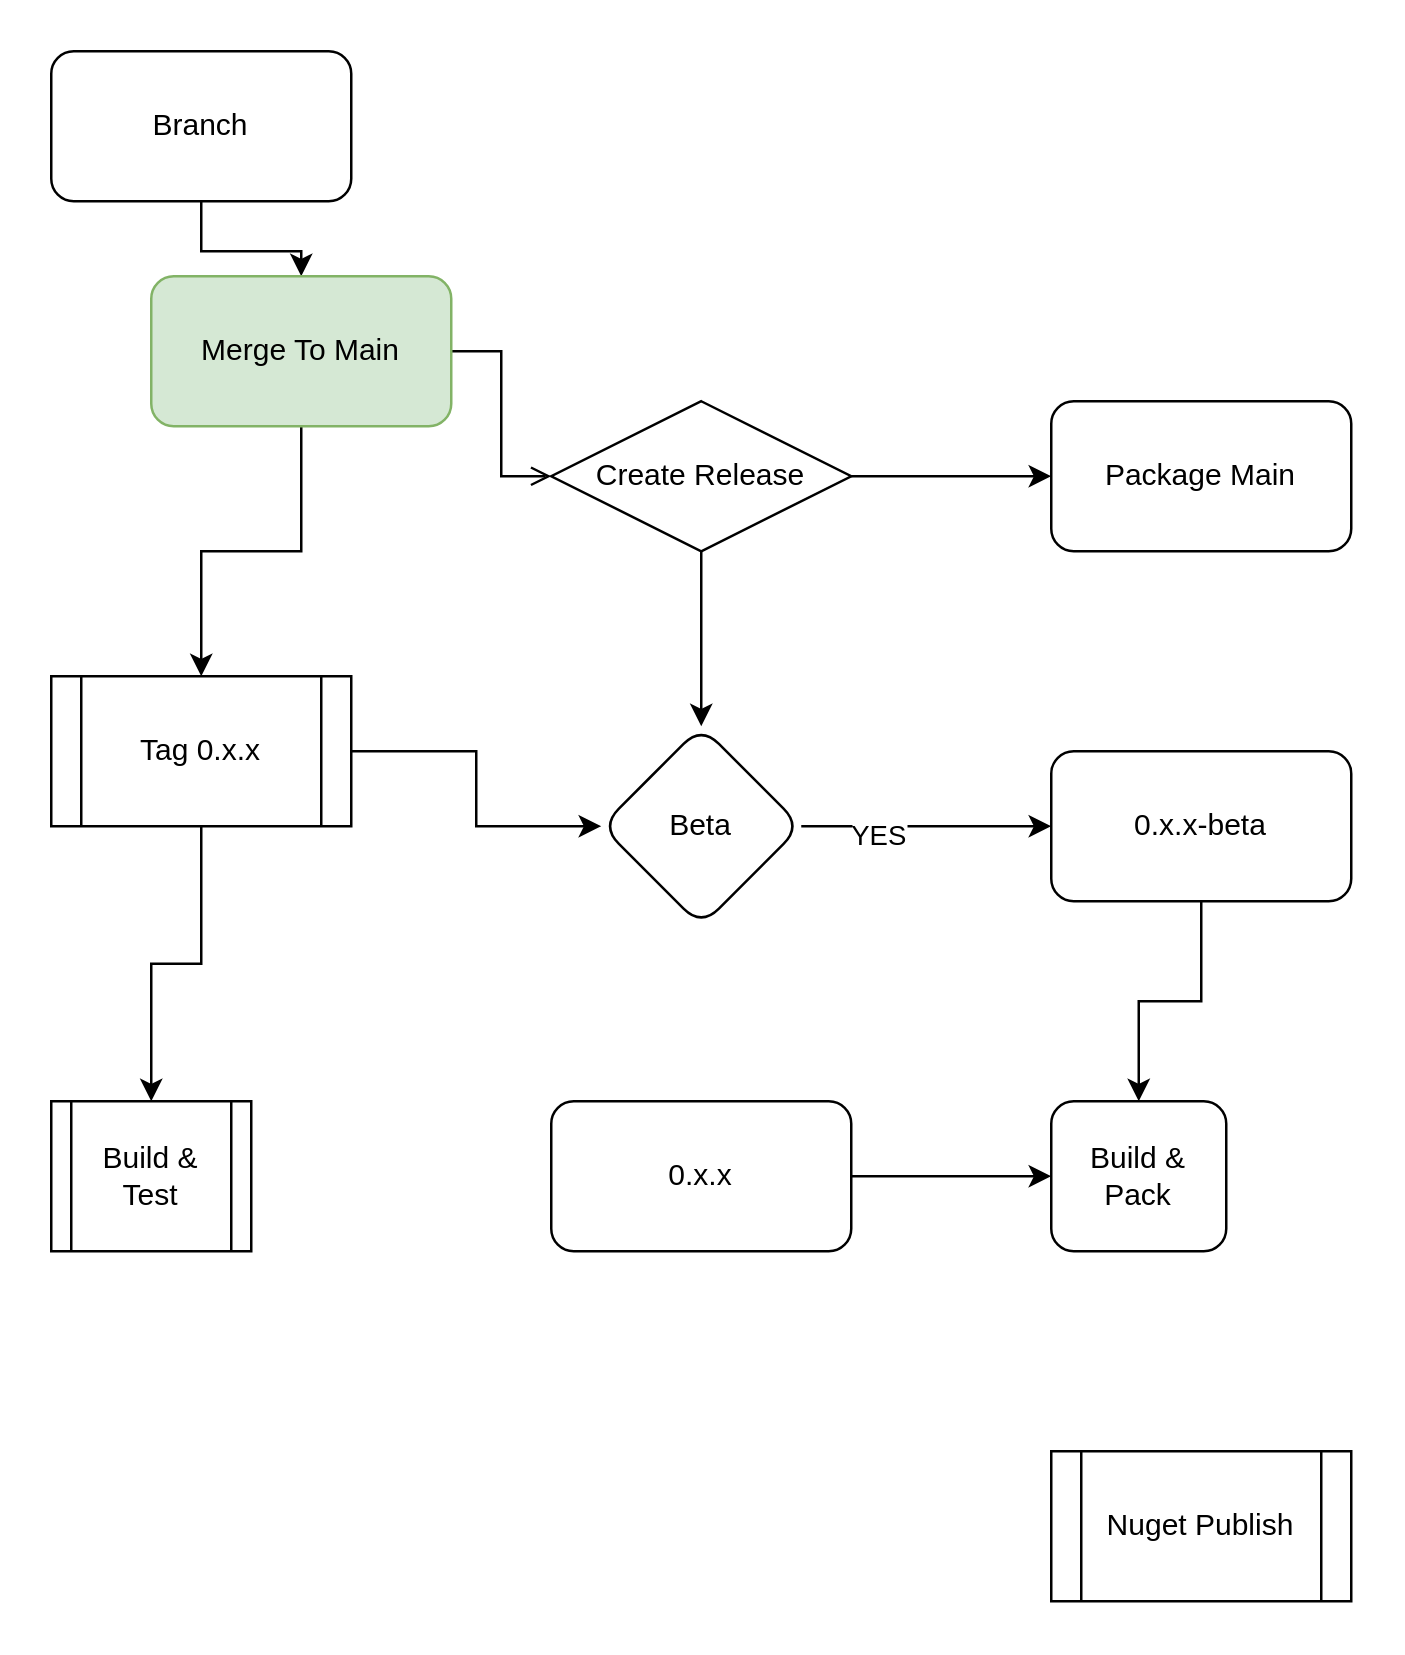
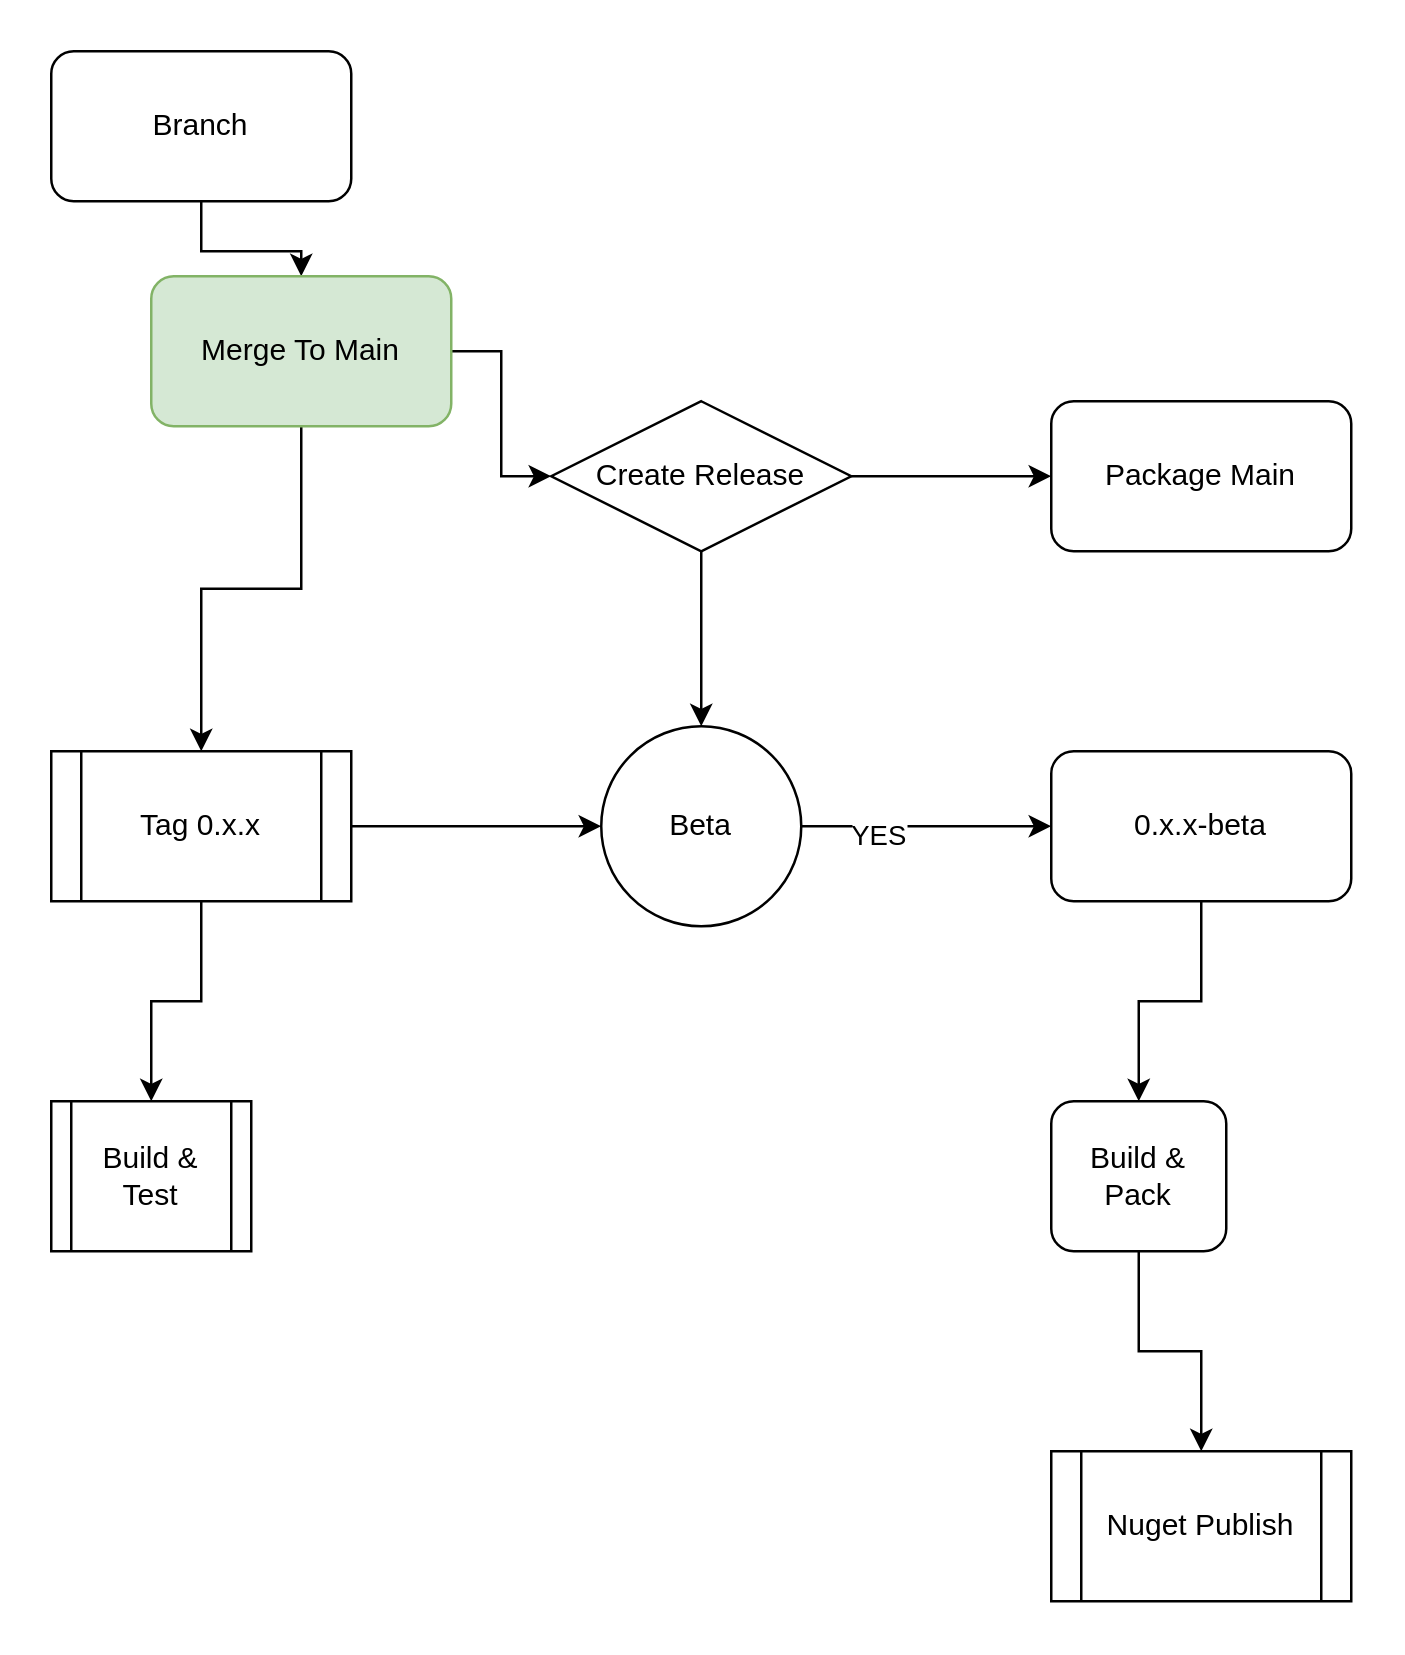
  <mxCell id="0" />
  <mxCell id="1" parent="0" />
  <mxCell id="2" value="" style="edgeStyle=orthogonalEdgeStyle;rounded=0;orthogonalLoop=1;jettySize=auto;html=1;" edge="1" parent="1" source="3" target="6"><mxGeometry relative="1" as="geometry" /></mxCell>
  <mxCell id="3" value="Branch" style="rounded=1;whiteSpace=wrap;html=1;" vertex="1" parent="1"><mxGeometry x="20" y="20" width="120" height="60" as="geometry" /></mxCell>
  <mxCell id="4" value="" style="edgeStyle=orthogonalEdgeStyle;rounded=0;orthogonalLoop=1;jettySize=auto;html=1;" edge="1" parent="1" source="6" target="9"><mxGeometry relative="1" as="geometry" /></mxCell>
- <mxCell id="5" value="" style="edgeStyle=orthogonalEdgeStyle;rounded=0;orthogonalLoop=1;jettySize=auto;html=1;endArrow=open;" edge="1" parent="1" source="6" target="13"><mxGeometry relative="1" as="geometry" /></mxCell>
+ <mxCell id="5" value="" style="edgeStyle=orthogonalEdgeStyle;rounded=0;orthogonalLoop=1;jettySize=auto;html=1;" edge="1" parent="1" source="6" target="13"><mxGeometry relative="1" as="geometry" /></mxCell>
  <mxCell id="6" value="Merge To Main" style="rounded=1;whiteSpace=wrap;html=1;fillColor=#d5e8d4;strokeColor=#82b366;" vertex="1" parent="1"><mxGeometry x="60" y="110" width="120" height="60" as="geometry" /></mxCell>
  <mxCell id="7" value="" style="edgeStyle=orthogonalEdgeStyle;rounded=0;orthogonalLoop=1;jettySize=auto;html=1;" edge="1" parent="1" source="9" target="10"><mxGeometry relative="1" as="geometry" /></mxCell>
  <mxCell id="8" value="" style="edgeStyle=orthogonalEdgeStyle;rounded=0;orthogonalLoop=1;jettySize=auto;html=1;" edge="1" parent="1" source="9" target="17"><mxGeometry relative="1" as="geometry" /></mxCell>
- <mxCell id="9" value="Tag 0.x.x" style="shape=process;whiteSpace=wrap;html=1;backgroundOutline=1;" vertex="1" parent="1"><mxGeometry x="20" y="270" width="120" height="60" as="geometry" /></mxCell>
+ <mxCell id="9" value="Tag 0.x.x" style="shape=process;whiteSpace=wrap;html=1;backgroundOutline=1;" vertex="1" parent="1"><mxGeometry x="20" y="300" width="120" height="60" as="geometry" /></mxCell>
  <mxCell id="10" value="Build &amp;amp; Test" style="shape=process;whiteSpace=wrap;html=1;backgroundOutline=1;" vertex="1" parent="1"><mxGeometry x="20" y="440" width="80" height="60" as="geometry" /></mxCell>
  <mxCell id="11" value="" style="edgeStyle=orthogonalEdgeStyle;rounded=0;orthogonalLoop=1;jettySize=auto;html=1;" edge="1" parent="1" source="13" target="14"><mxGeometry relative="1" as="geometry" /></mxCell>
  <mxCell id="12" value="" style="edgeStyle=orthogonalEdgeStyle;rounded=0;orthogonalLoop=1;jettySize=auto;html=1;" edge="1" parent="1" source="13" target="17"><mxGeometry relative="1" as="geometry" /></mxCell>
  <mxCell id="13" value="Create Release" style="rhombus;whiteSpace=wrap;html=1;" vertex="1" parent="1"><mxGeometry x="220" y="160" width="120" height="60" as="geometry" /></mxCell>
  <mxCell id="14" value="Package Main" style="rounded=1;whiteSpace=wrap;html=1;" vertex="1" parent="1"><mxGeometry x="420" y="160" width="120" height="60" as="geometry" /></mxCell>
  <mxCell id="15" value="" style="edgeStyle=orthogonalEdgeStyle;rounded=0;orthogonalLoop=1;jettySize=auto;html=1;" edge="1" parent="1" source="17" target="19"><mxGeometry relative="1" as="geometry" /></mxCell>
  <mxCell id="16" value="YES" style="edgeLabel;html=1;align=center;verticalAlign=middle;resizable=0;points=[];" vertex="1" connectable="0" parent="15"><mxGeometry x="-0.4" y="-3" relative="1" as="geometry"><mxPoint as="offset" /></mxGeometry></mxCell>
- <mxCell id="17" value="Beta" style="rhombus;whiteSpace=wrap;html=1;rounded=1;" vertex="1" parent="1"><mxGeometry x="240" y="290" width="80" height="80" as="geometry" /></mxCell>
+ <mxCell id="17" value="Beta" style="ellipse;whiteSpace=wrap;html=1;" vertex="1" parent="1"><mxGeometry x="240" y="290" width="80" height="80" as="geometry" /></mxCell>
  <mxCell id="18" value="" style="edgeStyle=orthogonalEdgeStyle;rounded=0;orthogonalLoop=1;jettySize=auto;html=1;" edge="1" parent="1" source="19" target="23"><mxGeometry relative="1" as="geometry" /></mxCell>
  <mxCell id="19" value="0.x.x-beta" style="whiteSpace=wrap;html=1;rounded=1;" vertex="1" parent="1"><mxGeometry x="420" y="300" width="120" height="60" as="geometry" /></mxCell>
- <mxCell id="20" value="" style="edgeStyle=orthogonalEdgeStyle;rounded=0;orthogonalLoop=1;jettySize=auto;html=1;" edge="1" parent="1" source="21" target="23"><mxGeometry relative="1" as="geometry" /></mxCell>
- <mxCell id="21" value="0.x.x" style="whiteSpace=wrap;html=1;rounded=1;" vertex="1" parent="1"><mxGeometry x="220" y="440" width="120" height="60" as="geometry" /></mxCell>
+ <mxCell id="22" value="" style="edgeStyle=orthogonalEdgeStyle;rounded=0;orthogonalLoop=1;jettySize=auto;html=1;" edge="1" parent="1" source="23" target="24"><mxGeometry relative="1" as="geometry" /></mxCell>
  <mxCell id="23" value="Build &amp;amp; Pack" style="rounded=1;whiteSpace=wrap;html=1;" vertex="1" parent="1"><mxGeometry x="420" y="440" width="70" height="60" as="geometry" /></mxCell>
  <mxCell id="24" value="Nuget Publish" style="shape=process;whiteSpace=wrap;html=1;backgroundOutline=1;" vertex="1" parent="1"><mxGeometry x="420" y="580" width="120" height="60" as="geometry" /></mxCell>
